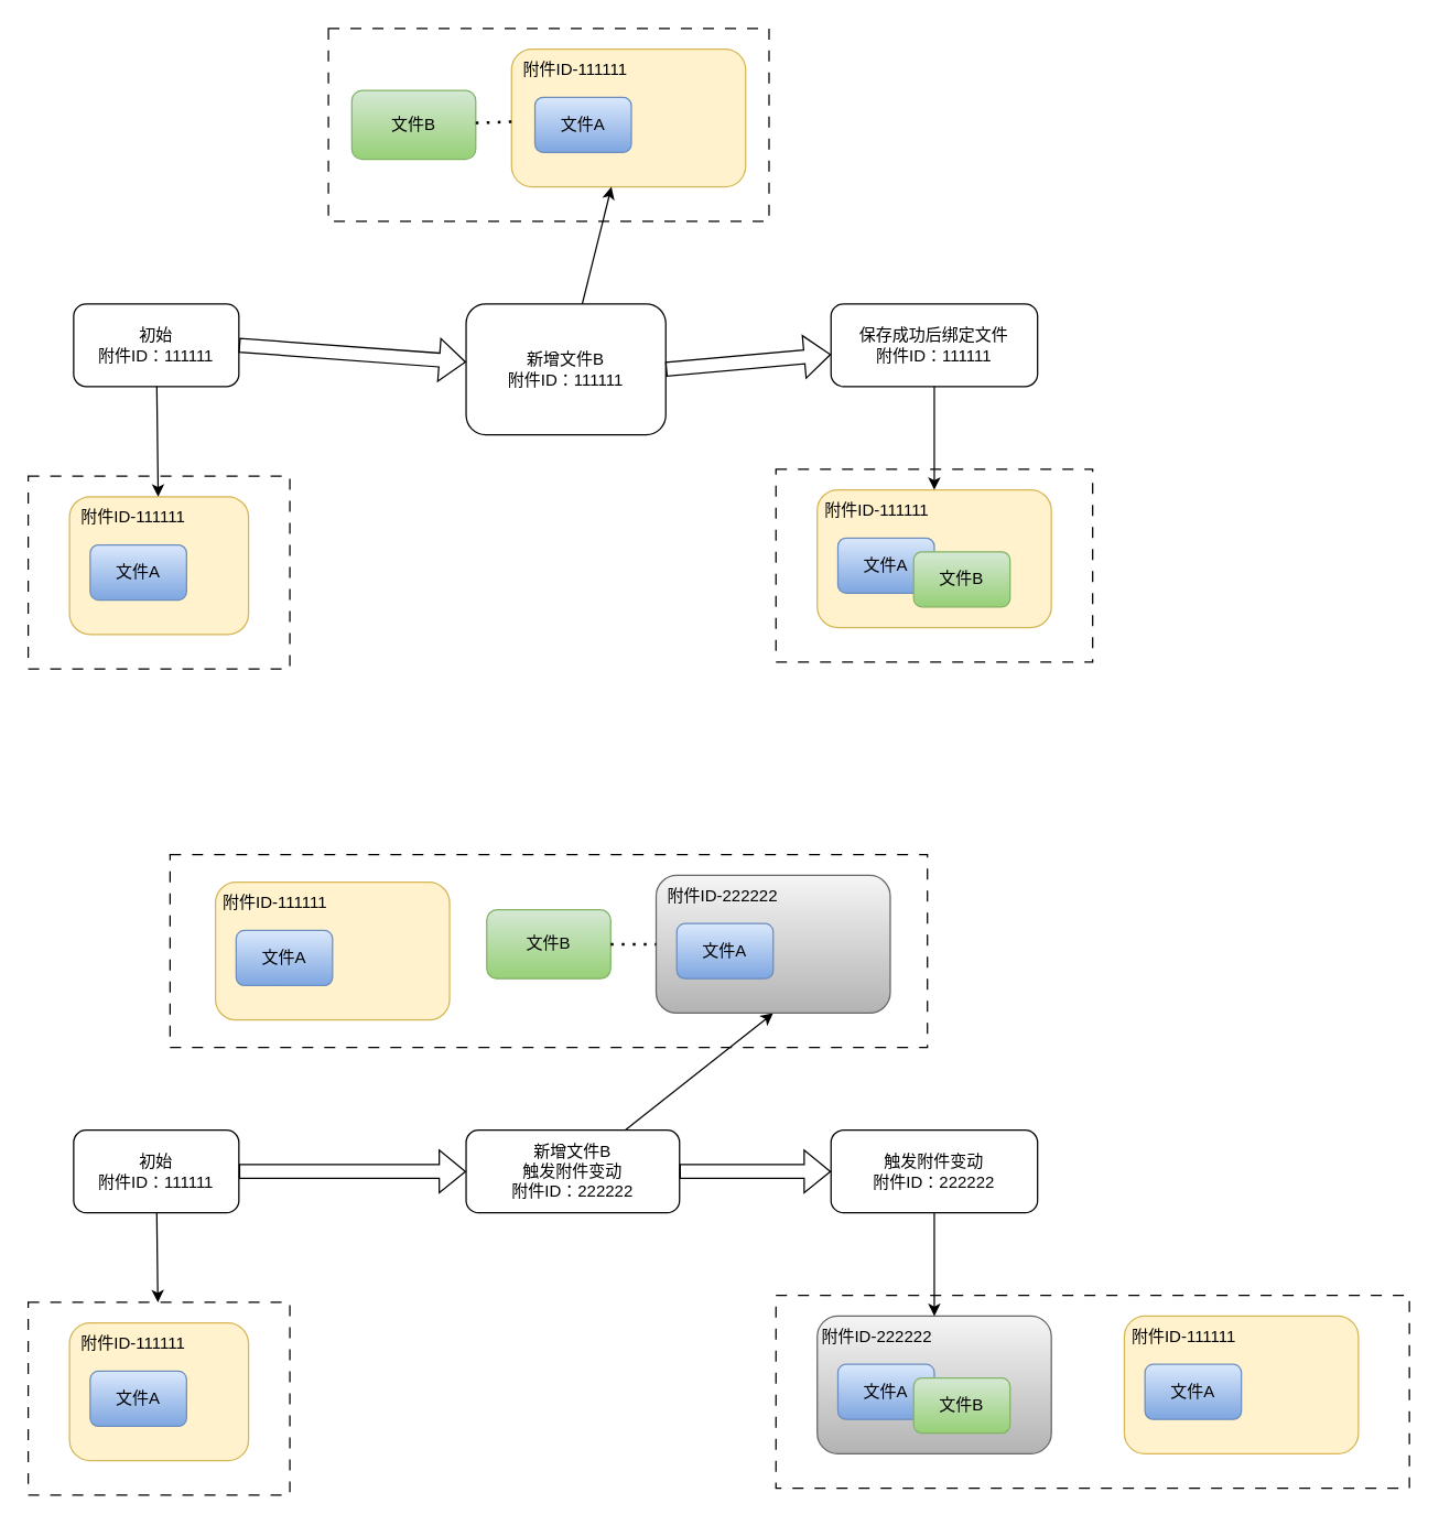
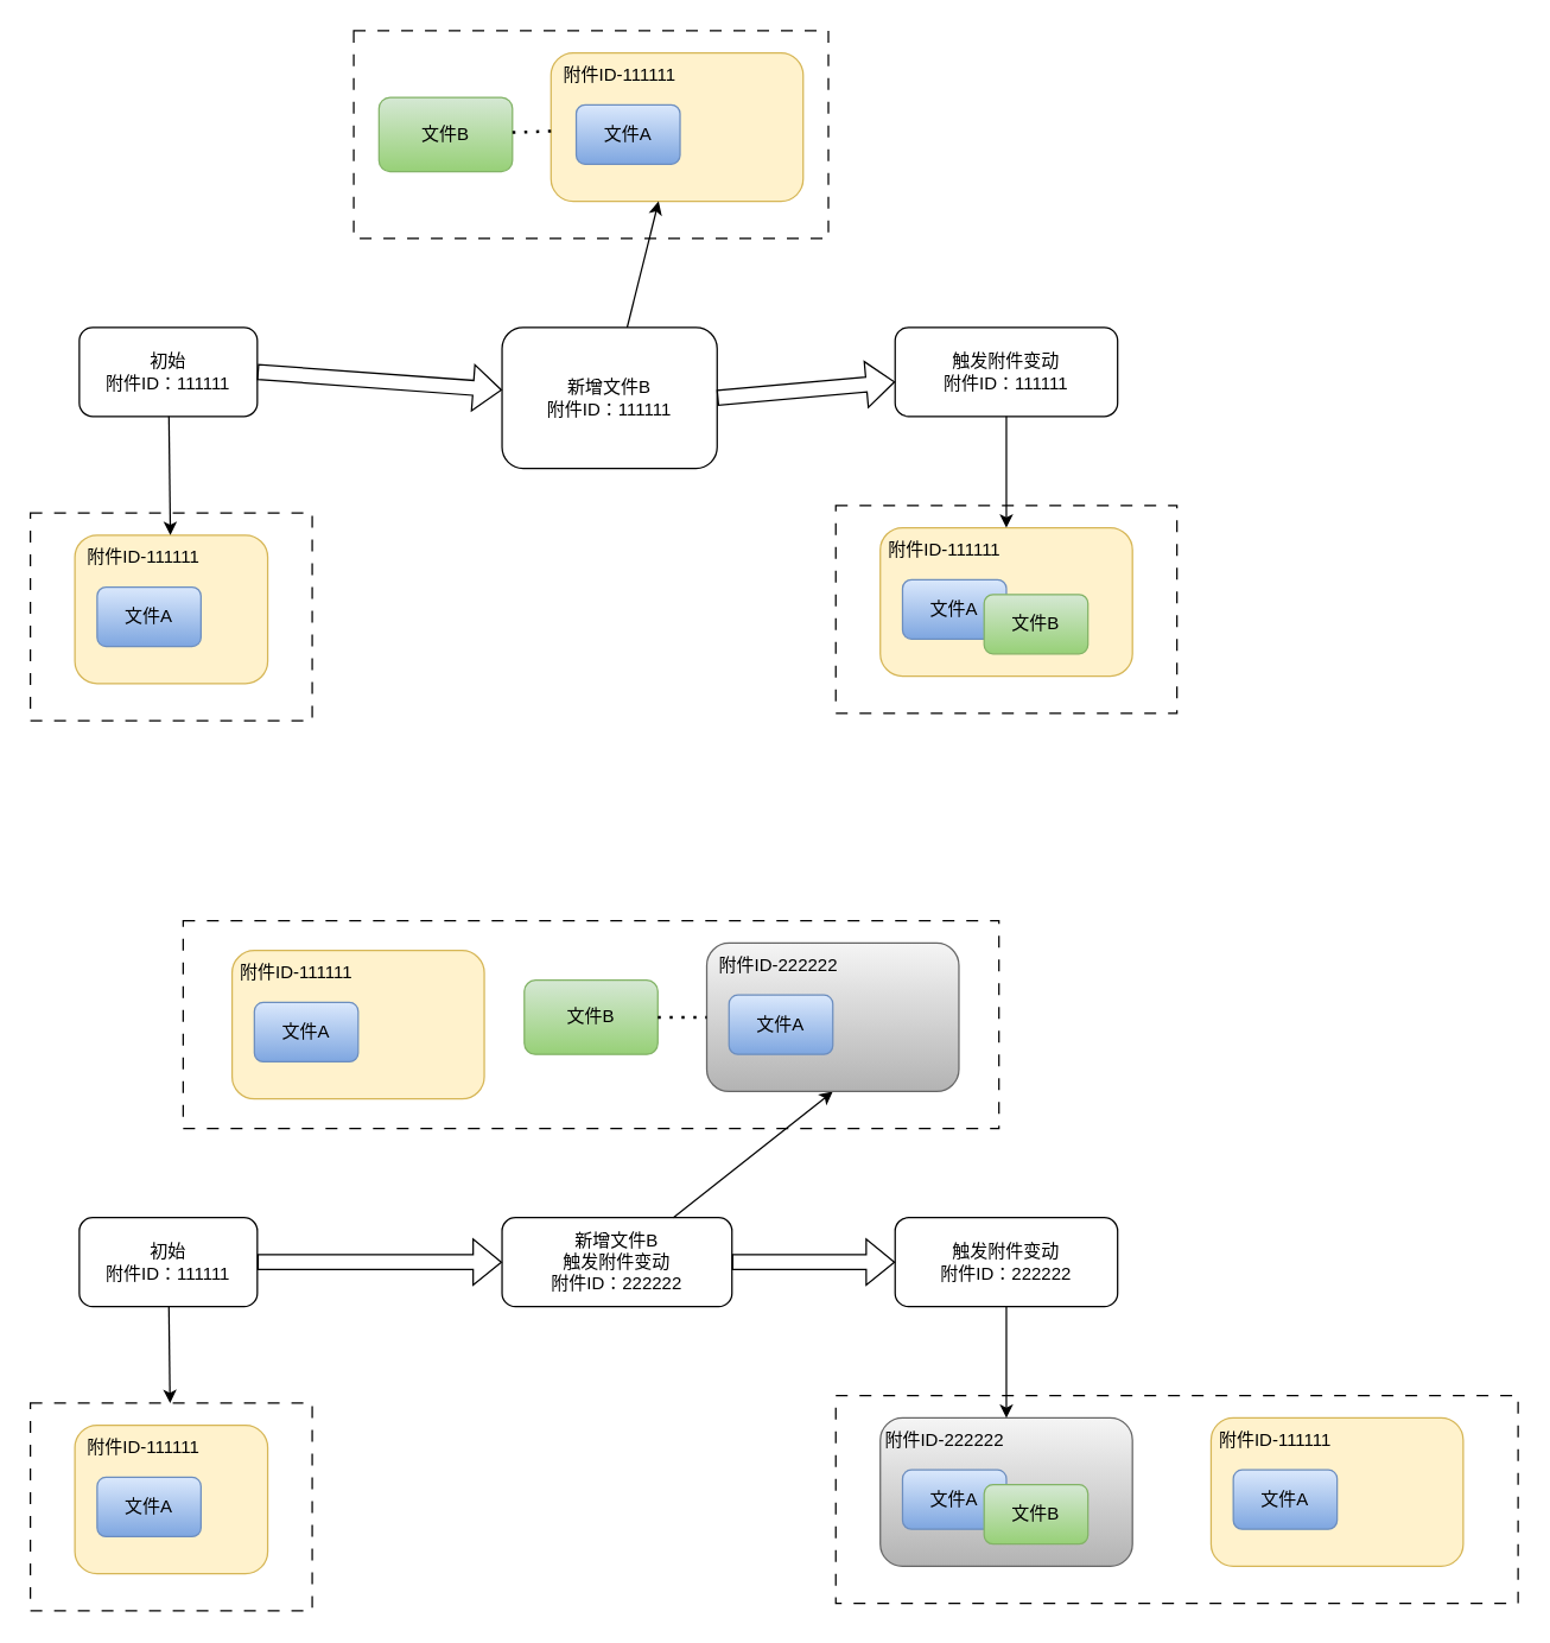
  <mxCell id="0" />
  <mxCell id="1" parent="0" />
  <mxCell id="2" value="" style="rounded=0;whiteSpace=wrap;html=1;dashed=1;dashPattern=8 8;" vertex="1" parent="1"><mxGeometry x="238" y="20" width="320" height="140" as="geometry" /></mxCell>
  <mxCell id="3" value="文件B" style="rounded=1;whiteSpace=wrap;html=1;fillColor=#d5e8d4;gradientColor=#97d077;strokeColor=#82b366;" vertex="1" parent="1"><mxGeometry x="255" y="65" width="90" height="50" as="geometry" /></mxCell>
  <mxCell id="4" value="" style="rounded=1;whiteSpace=wrap;html=1;fillColor=#fff2cc;strokeColor=#d6b656;" vertex="1" parent="1"><mxGeometry x="371" y="35" width="170" height="100" as="geometry" /></mxCell>
  <mxCell id="5" value="文件A" style="rounded=1;whiteSpace=wrap;html=1;fillColor=#dae8fc;gradientColor=#7ea6e0;strokeColor=#6c8ebf;" vertex="1" parent="1"><mxGeometry x="388" y="70" width="70" height="40" as="geometry" /></mxCell>
  <mxCell id="6" value="新增文件B&lt;br&gt;附件ID：111111" style="rounded=1;whiteSpace=wrap;html=1;" vertex="1" parent="1"><mxGeometry x="338" y="220" width="145" height="95" as="geometry" /></mxCell>
  <mxCell id="7" value="初始&lt;br&gt;附件ID：111111" style="rounded=1;whiteSpace=wrap;html=1;" vertex="1" parent="1"><mxGeometry x="53" y="220" width="120" height="60" as="geometry" /></mxCell>
  <mxCell id="8" value="" style="rounded=0;whiteSpace=wrap;html=1;dashed=1;dashPattern=8 8;" vertex="1" parent="1"><mxGeometry x="20" y="345" width="190" height="140" as="geometry" /></mxCell>
  <mxCell id="9" value="" style="rounded=1;whiteSpace=wrap;html=1;fillColor=#fff2cc;strokeColor=#d6b656;" vertex="1" parent="1"><mxGeometry x="50" y="360" width="130" height="100" as="geometry" /></mxCell>
  <mxCell id="10" value="文件A" style="rounded=1;whiteSpace=wrap;html=1;fillColor=#dae8fc;gradientColor=#7ea6e0;strokeColor=#6c8ebf;" vertex="1" parent="1"><mxGeometry x="65" y="395" width="70" height="40" as="geometry" /></mxCell>
  <mxCell id="11" value="附件ID-111111" style="text;html=1;align=center;verticalAlign=middle;whiteSpace=wrap;rounded=0;" vertex="1" parent="1"><mxGeometry x="50" y="360" width="93" height="30" as="geometry" /></mxCell>
  <mxCell id="12" value="" style="shape=flexArrow;endArrow=classic;html=1;rounded=0;exitX=1;exitY=0.5;exitDx=0;exitDy=0;" edge="1" parent="1" source="7" target="6"><mxGeometry width="50" height="50" relative="1" as="geometry"><mxPoint x="183" y="260" as="sourcePoint" /><mxPoint x="233" y="210" as="targetPoint" /></mxGeometry></mxCell>
  <mxCell id="13" value="附件ID-111111" style="text;html=1;align=center;verticalAlign=middle;whiteSpace=wrap;rounded=0;" vertex="1" parent="1"><mxGeometry x="371" y="35" width="93" height="30" as="geometry" /></mxCell>
- <mxCell id="14" value="保存成功后绑定文件&lt;div&gt;附件ID：111111&lt;/div&gt;" style="rounded=1;whiteSpace=wrap;html=1;" vertex="1" parent="1"><mxGeometry x="603" y="220" width="150" height="60" as="geometry" /></mxCell>
+ <mxCell id="14" value="触发附件变动&lt;div&gt;附件ID：111111&lt;/div&gt;" style="rounded=1;whiteSpace=wrap;html=1;" vertex="1" parent="1"><mxGeometry x="603" y="220" width="150" height="60" as="geometry" /></mxCell>
  <mxCell id="15" value="" style="shape=flexArrow;endArrow=classic;html=1;rounded=0;exitX=1;exitY=0.5;exitDx=0;exitDy=0;" edge="1" parent="1" target="14" source="6"><mxGeometry width="50" height="50" relative="1" as="geometry"><mxPoint x="543" y="250" as="sourcePoint" /><mxPoint x="603" y="210" as="targetPoint" /></mxGeometry></mxCell>
  <mxCell id="16" value="" style="rounded=0;whiteSpace=wrap;html=1;dashed=1;dashPattern=8 8;" vertex="1" parent="1"><mxGeometry x="563" y="340" width="230" height="140" as="geometry" /></mxCell>
  <mxCell id="17" value="" style="rounded=1;whiteSpace=wrap;html=1;fillColor=#fff2cc;strokeColor=#d6b656;" vertex="1" parent="1"><mxGeometry x="593" y="355" width="170" height="100" as="geometry" /></mxCell>
  <mxCell id="18" value="文件A" style="rounded=1;whiteSpace=wrap;html=1;fillColor=#dae8fc;gradientColor=#7ea6e0;strokeColor=#6c8ebf;" vertex="1" parent="1"><mxGeometry x="608" y="390" width="70" height="40" as="geometry" /></mxCell>
  <mxCell id="19" value="附件ID-111111" style="text;html=1;align=center;verticalAlign=middle;whiteSpace=wrap;rounded=0;" vertex="1" parent="1"><mxGeometry x="590" y="355" width="93" height="30" as="geometry" /></mxCell>
  <mxCell id="20" value="文件B" style="rounded=1;whiteSpace=wrap;html=1;fillColor=#d5e8d4;gradientColor=#97d077;strokeColor=#82b366;" vertex="1" parent="1"><mxGeometry x="663" y="400" width="70" height="40" as="geometry" /></mxCell>
  <mxCell id="21" value="" style="endArrow=classic;html=1;rounded=0;" edge="1" parent="1" source="7" target="9"><mxGeometry width="50" height="50" relative="1" as="geometry"><mxPoint x="263" y="370" as="sourcePoint" /><mxPoint x="313" y="320" as="targetPoint" /></mxGeometry></mxCell>
  <mxCell id="22" value="" style="endArrow=classic;html=1;rounded=0;" edge="1" parent="1" source="6" target="4"><mxGeometry width="50" height="50" relative="1" as="geometry"><mxPoint x="333" y="430" as="sourcePoint" /><mxPoint x="393" y="150" as="targetPoint" /></mxGeometry></mxCell>
  <mxCell id="23" value="" style="endArrow=classic;html=1;rounded=0;" edge="1" parent="1" target="17"><mxGeometry width="50" height="50" relative="1" as="geometry"><mxPoint x="678" y="280" as="sourcePoint" /><mxPoint x="523" y="480" as="targetPoint" /></mxGeometry></mxCell>
  <mxCell id="24" value="" style="rounded=0;whiteSpace=wrap;html=1;dashed=1;dashPattern=8 8;" vertex="1" parent="1"><mxGeometry x="123" y="620" width="550" height="140" as="geometry" /></mxCell>
  <mxCell id="25" value="文件B" style="rounded=1;whiteSpace=wrap;html=1;fillColor=#d5e8d4;gradientColor=#97d077;strokeColor=#82b366;" vertex="1" parent="1"><mxGeometry x="353" y="660" width="90" height="50" as="geometry" /></mxCell>
  <mxCell id="26" value="" style="rounded=1;whiteSpace=wrap;html=1;fillColor=#fff2cc;strokeColor=#d6b656;" vertex="1" parent="1"><mxGeometry x="156" y="640" width="170" height="100" as="geometry" /></mxCell>
  <mxCell id="27" value="文件A" style="rounded=1;whiteSpace=wrap;html=1;fillColor=#dae8fc;gradientColor=#7ea6e0;strokeColor=#6c8ebf;" vertex="1" parent="1"><mxGeometry x="171" y="675" width="70" height="40" as="geometry" /></mxCell>
  <mxCell id="28" value="新增文件B&lt;br&gt;触发附件变动&lt;br&gt;附件ID：222222" style="rounded=1;whiteSpace=wrap;html=1;" vertex="1" parent="1"><mxGeometry x="338" y="820" width="155" height="60" as="geometry" /></mxCell>
  <mxCell id="29" value="初始&lt;br&gt;附件ID：111111" style="rounded=1;whiteSpace=wrap;html=1;" vertex="1" parent="1"><mxGeometry x="53" y="820" width="120" height="60" as="geometry" /></mxCell>
  <mxCell id="30" value="" style="rounded=0;whiteSpace=wrap;html=1;dashed=1;dashPattern=8 8;" vertex="1" parent="1"><mxGeometry x="20" y="945" width="190" height="140" as="geometry" /></mxCell>
  <mxCell id="31" value="" style="rounded=1;whiteSpace=wrap;html=1;fillColor=#fff2cc;strokeColor=#d6b656;" vertex="1" parent="1"><mxGeometry x="50" y="960" width="130" height="100" as="geometry" /></mxCell>
  <mxCell id="32" value="文件A" style="rounded=1;whiteSpace=wrap;html=1;fillColor=#dae8fc;gradientColor=#7ea6e0;strokeColor=#6c8ebf;" vertex="1" parent="1"><mxGeometry x="65" y="995" width="70" height="40" as="geometry" /></mxCell>
  <mxCell id="33" value="附件ID-111111" style="text;html=1;align=center;verticalAlign=middle;whiteSpace=wrap;rounded=0;" vertex="1" parent="1"><mxGeometry x="50" y="960" width="93" height="30" as="geometry" /></mxCell>
  <mxCell id="34" value="" style="shape=flexArrow;endArrow=classic;html=1;rounded=0;exitX=1;exitY=0.5;exitDx=0;exitDy=0;" edge="1" parent="1" source="29" target="28"><mxGeometry width="50" height="50" relative="1" as="geometry"><mxPoint x="183" y="860" as="sourcePoint" /><mxPoint x="233" y="810" as="targetPoint" /></mxGeometry></mxCell>
  <mxCell id="35" value="附件ID-111111" style="text;html=1;align=center;verticalAlign=middle;whiteSpace=wrap;rounded=0;" vertex="1" parent="1"><mxGeometry x="153" y="640" width="93" height="30" as="geometry" /></mxCell>
  <mxCell id="36" value="触发附件变动&lt;br&gt;附件ID：222222" style="rounded=1;whiteSpace=wrap;html=1;" vertex="1" parent="1"><mxGeometry x="603" y="820" width="150" height="60" as="geometry" /></mxCell>
  <mxCell id="37" value="" style="shape=flexArrow;endArrow=classic;html=1;rounded=0;exitX=1;exitY=0.5;exitDx=0;exitDy=0;" edge="1" parent="1" source="28" target="36"><mxGeometry width="50" height="50" relative="1" as="geometry"><mxPoint x="543" y="850" as="sourcePoint" /><mxPoint x="603" y="810" as="targetPoint" /></mxGeometry></mxCell>
  <mxCell id="38" value="" style="rounded=0;whiteSpace=wrap;html=1;dashed=1;dashPattern=8 8;" vertex="1" parent="1"><mxGeometry x="563" y="940" width="460" height="140" as="geometry" /></mxCell>
  <mxCell id="39" value="" style="rounded=1;whiteSpace=wrap;html=1;fillColor=#f5f5f5;strokeColor=#666666;gradientColor=#b3b3b3;" vertex="1" parent="1"><mxGeometry x="593" y="955" width="170" height="100" as="geometry" /></mxCell>
  <mxCell id="40" value="文件A" style="rounded=1;whiteSpace=wrap;html=1;fillColor=#dae8fc;gradientColor=#7ea6e0;strokeColor=#6c8ebf;" vertex="1" parent="1"><mxGeometry x="608" y="990" width="70" height="40" as="geometry" /></mxCell>
  <mxCell id="41" value="附件ID-222222" style="text;html=1;align=center;verticalAlign=middle;whiteSpace=wrap;rounded=0;" vertex="1" parent="1"><mxGeometry x="590" y="955" width="93" height="30" as="geometry" /></mxCell>
  <mxCell id="42" value="文件B" style="rounded=1;whiteSpace=wrap;html=1;fillColor=#d5e8d4;gradientColor=#97d077;strokeColor=#82b366;" vertex="1" parent="1"><mxGeometry x="663" y="1000" width="70" height="40" as="geometry" /></mxCell>
  <mxCell id="43" value="" style="endArrow=classic;html=1;rounded=0;" edge="1" parent="1" source="29" target="30"><mxGeometry width="50" height="50" relative="1" as="geometry"><mxPoint x="263" y="970" as="sourcePoint" /><mxPoint x="313" y="920" as="targetPoint" /></mxGeometry></mxCell>
  <mxCell id="44" value="" style="endArrow=classic;html=1;rounded=0;entryX=0.5;entryY=1;entryDx=0;entryDy=0;" edge="1" parent="1" source="28" target="46"><mxGeometry width="50" height="50" relative="1" as="geometry"><mxPoint x="333" y="1030" as="sourcePoint" /><mxPoint x="393" y="750" as="targetPoint" /></mxGeometry></mxCell>
  <mxCell id="45" value="" style="endArrow=classic;html=1;rounded=0;" edge="1" parent="1" target="39"><mxGeometry width="50" height="50" relative="1" as="geometry"><mxPoint x="678" y="880" as="sourcePoint" /><mxPoint x="523" y="1080" as="targetPoint" /></mxGeometry></mxCell>
  <mxCell id="46" value="" style="rounded=1;whiteSpace=wrap;html=1;fillColor=#f5f5f5;strokeColor=#666666;gradientColor=#b3b3b3;" vertex="1" parent="1"><mxGeometry x="476" y="635" width="170" height="100" as="geometry" /></mxCell>
  <mxCell id="47" value="文件A" style="rounded=1;whiteSpace=wrap;html=1;fillColor=#dae8fc;gradientColor=#7ea6e0;strokeColor=#6c8ebf;" vertex="1" parent="1"><mxGeometry x="491" y="670" width="70" height="40" as="geometry" /></mxCell>
  <mxCell id="48" value="附件ID-222222" style="text;html=1;align=center;verticalAlign=middle;whiteSpace=wrap;rounded=0;" vertex="1" parent="1"><mxGeometry x="478" y="635" width="93" height="30" as="geometry" /></mxCell>
  <mxCell id="49" value="" style="endArrow=none;dashed=1;html=1;dashPattern=1 3;strokeWidth=2;rounded=0;" edge="1" parent="1" source="3" target="4"><mxGeometry width="50" height="50" relative="1" as="geometry"><mxPoint x="-87" y="140" as="sourcePoint" /><mxPoint x="-37" y="90" as="targetPoint" /></mxGeometry></mxCell>
  <mxCell id="50" value="" style="endArrow=none;dashed=1;html=1;dashPattern=1 3;strokeWidth=2;rounded=0;" edge="1" parent="1" source="25" target="46"><mxGeometry width="50" height="50" relative="1" as="geometry"><mxPoint x="353" y="550" as="sourcePoint" /><mxPoint x="403" y="500" as="targetPoint" /></mxGeometry></mxCell>
  <mxCell id="51" value="" style="rounded=1;whiteSpace=wrap;html=1;fillColor=#fff2cc;strokeColor=#d6b656;" vertex="1" parent="1"><mxGeometry x="816" y="955" width="170" height="100" as="geometry" /></mxCell>
  <mxCell id="52" value="文件A" style="rounded=1;whiteSpace=wrap;html=1;fillColor=#dae8fc;gradientColor=#7ea6e0;strokeColor=#6c8ebf;" vertex="1" parent="1"><mxGeometry x="831" y="990" width="70" height="40" as="geometry" /></mxCell>
  <mxCell id="53" value="附件ID-111111" style="text;html=1;align=center;verticalAlign=middle;whiteSpace=wrap;rounded=0;" vertex="1" parent="1"><mxGeometry x="813" y="955" width="93" height="30" as="geometry" /></mxCell>
